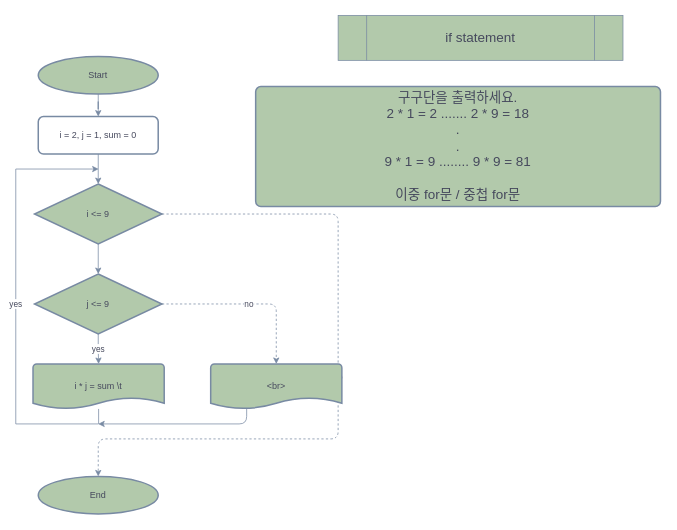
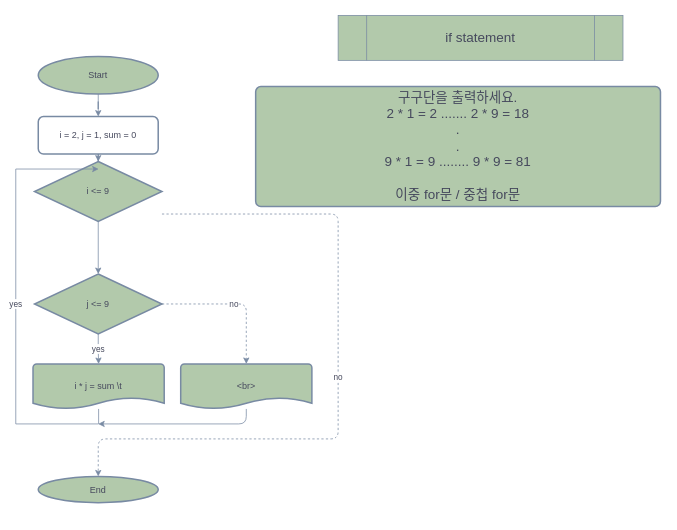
  <mxCell id="0" />
  <mxCell id="1" parent="0" />
  <mxCell id="2" value="if statement" style="shape=process;whiteSpace=wrap;html=1;backgroundOutline=1;fillColor=#B2C9AB;strokeColor=#788AA3;fontSize=18;fontColor=#46495D;" vertex="1" parent="1"><mxGeometry x="450" y="20" width="380" height="60" as="geometry" /></mxCell>
  <mxCell id="3" value="구구단을 출력하세요.&lt;br&gt;2 * 1 = 2 ....... 2 * 9 = 18&lt;br&gt;.&lt;br&gt;.&lt;br&gt;9 * 1 = 9 ........ 9 * 9 = 81&lt;br&gt;&lt;br&gt;이중 for문 / 중첩 for문" style="rounded=1;whiteSpace=wrap;html=1;absoluteArcSize=1;arcSize=14;strokeWidth=2;fontSize=18;fillColor=#B2C9AB;strokeColor=#788AA3;fontColor=#46495D;" vertex="1" parent="1"><mxGeometry x="340" y="115" width="540" height="160" as="geometry" /></mxCell>
  <mxCell id="4" value="" style="edgeStyle=orthogonalEdgeStyle;rounded=0;orthogonalLoop=1;jettySize=auto;html=1;strokeColor=#788AA3;fontColor=#46495D;" edge="1" parent="1" source="5" target="8"><mxGeometry relative="1" as="geometry" /></mxCell>
  <mxCell id="5" value="Start" style="strokeWidth=2;html=1;shape=mxgraph.flowchart.start_1;whiteSpace=wrap;fillColor=#B2C9AB;strokeColor=#788AA3;fontColor=#46495D;" vertex="1" parent="1"><mxGeometry x="50" y="75" width="160" height="50" as="geometry" /></mxCell>
- <mxCell id="6" value="End" style="strokeWidth=2;html=1;shape=mxgraph.flowchart.start_1;whiteSpace=wrap;fillColor=#B2C9AB;strokeColor=#788AA3;fontColor=#46495D;" vertex="1" parent="1"><mxGeometry x="50" y="635" width="160" height="50" as="geometry" /></mxCell>
+ <mxCell id="6" value="End" style="strokeWidth=2;html=1;shape=mxgraph.flowchart.start_1;whiteSpace=wrap;fillColor=#B2C9AB;strokeColor=#788AA3;fontColor=#46495D;" vertex="1" parent="1"><mxGeometry x="50" y="635" width="160" height="35" as="geometry" /></mxCell>
  <mxCell id="7" value="" style="edgeStyle=orthogonalEdgeStyle;rounded=0;orthogonalLoop=1;jettySize=auto;html=1;strokeColor=#788AA3;fontColor=#46495D;" edge="1" parent="1" source="8" target="11"><mxGeometry relative="1" as="geometry" /></mxCell>
  <mxCell id="8" value="i = 2, j = 1, sum = 0" style="rounded=1;whiteSpace=wrap;html=1;absoluteArcSize=1;arcSize=14;strokeWidth=2;fillColor=#ffffff;strokeColor=#788AA3;fontColor=#46495D;" vertex="1" parent="1"><mxGeometry x="50" y="155" width="160" height="50" as="geometry" /></mxCell>
  <mxCell id="9" value="" style="edgeStyle=orthogonalEdgeStyle;rounded=0;orthogonalLoop=1;jettySize=auto;html=1;strokeColor=#788AA3;fontColor=#46495D;" edge="1" parent="1" source="11" target="14"><mxGeometry relative="1" as="geometry" /></mxCell>
  <mxCell id="10" value="no" style="edgeStyle=orthogonalEdgeStyle;curved=0;rounded=1;sketch=0;orthogonalLoop=1;jettySize=auto;html=1;entryX=0.5;entryY=0;entryDx=0;entryDy=0;entryPerimeter=0;fontColor=#46495D;strokeColor=#788AA3;fillColor=#B2C9AB;dashed=1;" edge="1" parent="1" source="11" target="6"><mxGeometry relative="1" as="geometry"><Array as="points"><mxPoint x="450" y="285" /><mxPoint x="450" y="585" /><mxPoint x="130" y="585" /></Array></mxGeometry></mxCell>
- <mxCell id="11" value="i &amp;lt;= 9" style="strokeWidth=2;html=1;shape=mxgraph.flowchart.decision;whiteSpace=wrap;fillColor=#B2C9AB;strokeColor=#788AA3;fontColor=#46495D;" vertex="1" parent="1"><mxGeometry x="45" y="245" width="170" height="80" as="geometry" /></mxCell>
+ <mxCell id="11" value="i &amp;lt;= 9" style="strokeWidth=2;html=1;shape=mxgraph.flowchart.decision;whiteSpace=wrap;fillColor=#B2C9AB;strokeColor=#788AA3;fontColor=#46495D;" vertex="1" parent="1"><mxGeometry x="45" y="215" width="170" height="80" as="geometry" /></mxCell>
  <mxCell id="12" value="yes" style="edgeStyle=orthogonalEdgeStyle;rounded=0;orthogonalLoop=1;jettySize=auto;html=1;strokeColor=#788AA3;fontColor=#46495D;" edge="1" parent="1" source="14" target="16"><mxGeometry relative="1" as="geometry" /></mxCell>
  <mxCell id="13" value="no" style="edgeStyle=orthogonalEdgeStyle;curved=0;rounded=1;sketch=0;orthogonalLoop=1;jettySize=auto;html=1;entryX=0.5;entryY=0;entryDx=0;entryDy=0;entryPerimeter=0;fontColor=#46495D;strokeColor=#788AA3;fillColor=#B2C9AB;dashed=1;" edge="1" parent="1" source="14" target="18"><mxGeometry relative="1" as="geometry" /></mxCell>
  <mxCell id="14" value="j &amp;lt;= 9" style="strokeWidth=2;html=1;shape=mxgraph.flowchart.decision;whiteSpace=wrap;fillColor=#B2C9AB;strokeColor=#788AA3;fontColor=#46495D;" vertex="1" parent="1"><mxGeometry x="45" y="365" width="170" height="80" as="geometry" /></mxCell>
  <mxCell id="15" value="yes" style="edgeStyle=orthogonalEdgeStyle;rounded=0;orthogonalLoop=1;jettySize=auto;html=1;strokeColor=#788AA3;fontColor=#46495D;" edge="1" parent="1" source="16"><mxGeometry relative="1" as="geometry"><mxPoint x="130.5" y="225" as="targetPoint" /><Array as="points"><mxPoint x="131" y="565" /><mxPoint x="20" y="565" /><mxPoint x="20" y="225" /></Array></mxGeometry></mxCell>
  <mxCell id="16" value="i * j = sum \t" style="strokeWidth=2;html=1;shape=mxgraph.flowchart.document2;whiteSpace=wrap;size=0.25;fillColor=#B2C9AB;strokeColor=#788AA3;fontColor=#46495D;" vertex="1" parent="1"><mxGeometry x="43" y="485" width="175" height="60" as="geometry" /></mxCell>
  <mxCell id="17" style="edgeStyle=orthogonalEdgeStyle;curved=0;rounded=1;sketch=0;orthogonalLoop=1;jettySize=auto;html=1;fontColor=#46495D;strokeColor=#788AA3;fillColor=#B2C9AB;" edge="1" parent="1" source="18"><mxGeometry relative="1" as="geometry"><mxPoint x="130" y="565" as="targetPoint" /><Array as="points"><mxPoint x="328" y="565" /></Array></mxGeometry></mxCell>
- <mxCell id="18" value="&amp;lt;br&amp;gt;" style="strokeWidth=2;html=1;shape=mxgraph.flowchart.document2;whiteSpace=wrap;size=0.25;fillColor=#B2C9AB;strokeColor=#788AA3;fontColor=#46495D;" vertex="1" parent="1"><mxGeometry x="280" y="485" width="175" height="60" as="geometry" /></mxCell>
+ <mxCell id="18" value="&amp;lt;br&amp;gt;" style="strokeWidth=2;html=1;shape=mxgraph.flowchart.document2;whiteSpace=wrap;size=0.25;fillColor=#B2C9AB;strokeColor=#788AA3;fontColor=#46495D;" vertex="1" parent="1"><mxGeometry x="240" y="485" width="175" height="60" as="geometry" /></mxCell>
